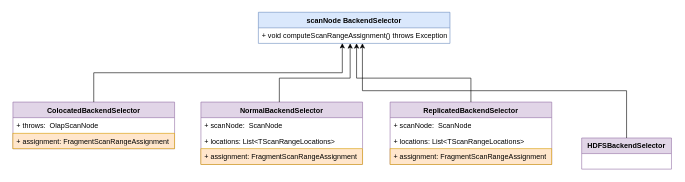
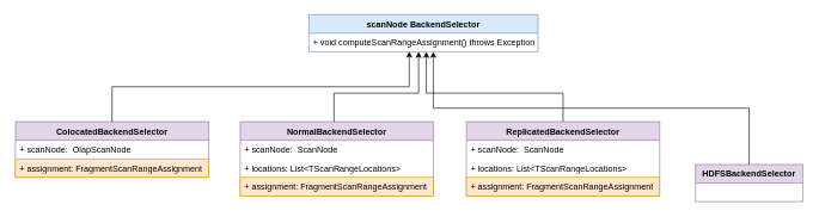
  <mxCell id="0" />
  <mxCell id="1" parent="0" />
  <mxCell id="2" value="scanNode BackendSelector" style="swimlane;fontStyle=1;align=center;verticalAlign=top;childLayout=stackLayout;horizontal=1;startSize=26;horizontalStack=0;resizeParent=1;resizeParentMax=0;resizeLast=0;collapsible=1;marginBottom=0;whiteSpace=wrap;html=1;fillColor=#dae8fc;strokeColor=#6c8ebf;" vertex="1" parent="1"><mxGeometry x="430" y="20" width="320" height="52" as="geometry" /></mxCell>
  <mxCell id="3" value="+ void computeScanRangeAssignment&lt;span style=&quot;background-color: initial;&quot;&gt;()&amp;nbsp;&lt;/span&gt;throws&amp;nbsp;Exception" style="text;strokeColor=none;fillColor=none;align=left;verticalAlign=top;spacingLeft=4;spacingRight=4;overflow=hidden;rotatable=0;points=[[0,0.5],[1,0.5]];portConstraint=eastwest;whiteSpace=wrap;html=1;" vertex="1" parent="2"><mxGeometry y="26" width="320" height="26" as="geometry" /></mxCell>
  <mxCell id="4" value="ColocatedBackendSelector" style="swimlane;fontStyle=1;align=center;verticalAlign=top;childLayout=stackLayout;horizontal=1;startSize=26;horizontalStack=0;resizeParent=1;resizeParentMax=0;resizeLast=0;collapsible=1;marginBottom=0;whiteSpace=wrap;html=1;fillColor=#e1d5e7;strokeColor=#9673a6;" vertex="1" parent="1"><mxGeometry x="20" y="170" width="270" height="78" as="geometry" /></mxCell>
- <mxCell id="5" value="+&amp;nbsp;throws:&amp;nbsp; OlapScanNode" style="text;strokeColor=none;fillColor=none;align=left;verticalAlign=top;spacingLeft=4;spacingRight=4;overflow=hidden;rotatable=0;points=[[0,0.5],[1,0.5]];portConstraint=eastwest;whiteSpace=wrap;html=1;" vertex="1" parent="4"><mxGeometry y="26" width="270" height="26" as="geometry" /></mxCell>
+ <mxCell id="5" value="+&amp;nbsp;scanNode:&amp;nbsp; OlapScanNode" style="text;strokeColor=none;fillColor=none;align=left;verticalAlign=top;spacingLeft=4;spacingRight=4;overflow=hidden;rotatable=0;points=[[0,0.5],[1,0.5]];portConstraint=eastwest;whiteSpace=wrap;html=1;" vertex="1" parent="4"><mxGeometry y="26" width="270" height="26" as="geometry" /></mxCell>
  <mxCell id="6" value="+&amp;nbsp;assignment:&amp;nbsp;FragmentScanRangeAssignment" style="text;strokeColor=#d79b00;fillColor=#ffe6cc;align=left;verticalAlign=top;spacingLeft=4;spacingRight=4;overflow=hidden;rotatable=0;points=[[0,0.5],[1,0.5]];portConstraint=eastwest;whiteSpace=wrap;html=1;" vertex="1" parent="4"><mxGeometry y="52" width="270" height="26" as="geometry" /></mxCell>
  <mxCell id="7" value="NormalBackendSelector" style="swimlane;fontStyle=1;align=center;verticalAlign=top;childLayout=stackLayout;horizontal=1;startSize=26;horizontalStack=0;resizeParent=1;resizeParentMax=0;resizeLast=0;collapsible=1;marginBottom=0;whiteSpace=wrap;html=1;fillColor=#e1d5e7;strokeColor=#9673a6;" vertex="1" parent="1"><mxGeometry x="334" y="170" width="270" height="104" as="geometry" /></mxCell>
  <mxCell id="8" value="+&amp;nbsp;scanNode:&amp;nbsp;&amp;nbsp;ScanNode" style="text;strokeColor=none;fillColor=none;align=left;verticalAlign=top;spacingLeft=4;spacingRight=4;overflow=hidden;rotatable=0;points=[[0,0.5],[1,0.5]];portConstraint=eastwest;whiteSpace=wrap;html=1;" vertex="1" parent="7"><mxGeometry y="26" width="270" height="26" as="geometry" /></mxCell>
  <mxCell id="9" value="+&amp;nbsp;locations&lt;span style=&quot;background-color: initial;&quot;&gt;: List&amp;lt;&lt;/span&gt;TScanRangeLocations&amp;gt;" style="text;strokeColor=none;fillColor=none;align=left;verticalAlign=top;spacingLeft=4;spacingRight=4;overflow=hidden;rotatable=0;points=[[0,0.5],[1,0.5]];portConstraint=eastwest;whiteSpace=wrap;html=1;" vertex="1" parent="7"><mxGeometry y="52" width="270" height="26" as="geometry" /></mxCell>
  <mxCell id="10" value="+&amp;nbsp;assignment:&amp;nbsp;FragmentScanRangeAssignment" style="text;strokeColor=#d79b00;fillColor=#ffe6cc;align=left;verticalAlign=top;spacingLeft=4;spacingRight=4;overflow=hidden;rotatable=0;points=[[0,0.5],[1,0.5]];portConstraint=eastwest;whiteSpace=wrap;html=1;" vertex="1" parent="7"><mxGeometry y="78" width="270" height="26" as="geometry" /></mxCell>
  <mxCell id="11" value="HDFSBackendSelector" style="swimlane;fontStyle=1;align=center;verticalAlign=top;childLayout=stackLayout;horizontal=1;startSize=26;horizontalStack=0;resizeParent=1;resizeParentMax=0;resizeLast=0;collapsible=1;marginBottom=0;whiteSpace=wrap;html=1;fillColor=#e1d5e7;strokeColor=#9673a6;" vertex="1" parent="1"><mxGeometry x="970" y="230" width="150" height="52" as="geometry" /></mxCell>
  <mxCell id="12" value="ReplicatedBackendSelector" style="swimlane;fontStyle=1;align=center;verticalAlign=top;childLayout=stackLayout;horizontal=1;startSize=26;horizontalStack=0;resizeParent=1;resizeParentMax=0;resizeLast=0;collapsible=1;marginBottom=0;whiteSpace=wrap;html=1;fillColor=#e1d5e7;strokeColor=#9673a6;" vertex="1" parent="1"><mxGeometry x="650" y="170" width="270" height="104" as="geometry" /></mxCell>
  <mxCell id="13" value="+&amp;nbsp;scanNode:&amp;nbsp;&amp;nbsp;ScanNode" style="text;strokeColor=none;fillColor=none;align=left;verticalAlign=top;spacingLeft=4;spacingRight=4;overflow=hidden;rotatable=0;points=[[0,0.5],[1,0.5]];portConstraint=eastwest;whiteSpace=wrap;html=1;" vertex="1" parent="12"><mxGeometry y="26" width="270" height="26" as="geometry" /></mxCell>
  <mxCell id="14" value="+&amp;nbsp;locations&lt;span style=&quot;background-color: initial;&quot;&gt;: List&amp;lt;&lt;/span&gt;TScanRangeLocations&amp;gt;" style="text;strokeColor=none;fillColor=none;align=left;verticalAlign=top;spacingLeft=4;spacingRight=4;overflow=hidden;rotatable=0;points=[[0,0.5],[1,0.5]];portConstraint=eastwest;whiteSpace=wrap;html=1;" vertex="1" parent="12"><mxGeometry y="52" width="270" height="26" as="geometry" /></mxCell>
  <mxCell id="15" value="+&amp;nbsp;assignment:&amp;nbsp;FragmentScanRangeAssignment" style="text;strokeColor=#d79b00;fillColor=#ffe6cc;align=left;verticalAlign=top;spacingLeft=4;spacingRight=4;overflow=hidden;rotatable=0;points=[[0,0.5],[1,0.5]];portConstraint=eastwest;whiteSpace=wrap;html=1;" vertex="1" parent="12"><mxGeometry y="78" width="270" height="26" as="geometry" /></mxCell>
  <mxCell id="16" style="edgeStyle=orthogonalEdgeStyle;rounded=0;orthogonalLoop=1;jettySize=auto;html=1;exitX=0.5;exitY=0;exitDx=0;exitDy=0;entryX=0.438;entryY=0.987;entryDx=0;entryDy=0;entryPerimeter=0;" edge="1" parent="1" source="4" target="3"><mxGeometry relative="1" as="geometry" /></mxCell>
  <mxCell id="17" style="edgeStyle=orthogonalEdgeStyle;rounded=0;orthogonalLoop=1;jettySize=auto;html=1;entryX=0.479;entryY=0.962;entryDx=0;entryDy=0;entryPerimeter=0;" edge="1" parent="1"><mxGeometry relative="1" as="geometry"><mxPoint x="465" y="170" as="sourcePoint" /><mxPoint x="583.28" y="72.012" as="targetPoint" /><Array as="points"><mxPoint x="465" y="130" /><mxPoint x="583" y="130" /></Array></mxGeometry></mxCell>
  <mxCell id="18" style="edgeStyle=orthogonalEdgeStyle;rounded=0;orthogonalLoop=1;jettySize=auto;html=1;" edge="1" parent="1"><mxGeometry relative="1" as="geometry"><mxPoint x="785" y="170" as="sourcePoint" /><mxPoint x="594" y="72" as="targetPoint" /><Array as="points"><mxPoint x="785" y="130" /><mxPoint x="594" y="130" /></Array></mxGeometry></mxCell>
  <mxCell id="19" style="edgeStyle=orthogonalEdgeStyle;rounded=0;orthogonalLoop=1;jettySize=auto;html=1;exitX=0.5;exitY=0;exitDx=0;exitDy=0;entryX=0.543;entryY=0.994;entryDx=0;entryDy=0;entryPerimeter=0;" edge="1" parent="1" source="11" target="3"><mxGeometry relative="1" as="geometry" /></mxCell>
